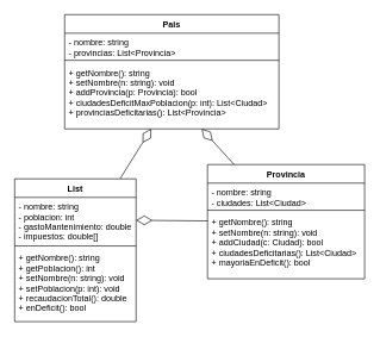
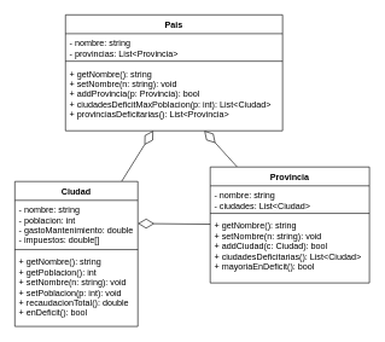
  <mxCell id="0" />
  <mxCell id="1" parent="0" />
  <mxCell id="2" value="" style="edgeStyle=none;html=1;endArrow=diamondThin;endFill=0;endSize=20;" edge="1" parent="1" source="3" target="16"><mxGeometry relative="1" as="geometry" /></mxCell>
- <mxCell id="3" value="List" style="swimlane;fontStyle=1;align=center;verticalAlign=top;childLayout=stackLayout;horizontal=1;startSize=26;horizontalStack=0;resizeParent=1;resizeParentMax=0;resizeLast=0;collapsible=1;marginBottom=0;" vertex="1" parent="1"><mxGeometry x="20" y="250" width="170" height="200" as="geometry" /></mxCell>
+ <mxCell id="3" value="Ciudad" style="swimlane;fontStyle=1;align=center;verticalAlign=top;childLayout=stackLayout;horizontal=1;startSize=26;horizontalStack=0;resizeParent=1;resizeParentMax=0;resizeLast=0;collapsible=1;marginBottom=0;" vertex="1" parent="1"><mxGeometry x="20" y="250" width="170" height="200" as="geometry" /></mxCell>
  <mxCell id="4" value="- nombre: string&#10;- poblacion: int&#10;- gastoMantenimiento: double&#10;- impuestos: double[]" style="text;strokeColor=none;fillColor=none;align=left;verticalAlign=top;spacingLeft=4;spacingRight=4;overflow=hidden;rotatable=0;points=[[0,0.5],[1,0.5]];portConstraint=eastwest;" vertex="1" parent="3"><mxGeometry y="26" width="170" height="64" as="geometry" /></mxCell>
  <mxCell id="5" value="" style="line;strokeWidth=1;fillColor=none;align=left;verticalAlign=middle;spacingTop=-1;spacingLeft=3;spacingRight=3;rotatable=0;labelPosition=right;points=[];portConstraint=eastwest;strokeColor=inherit;" vertex="1" parent="3"><mxGeometry y="90" width="170" height="8" as="geometry" /></mxCell>
  <mxCell id="6" value="+ getNombre(): string&#10;+ getPoblacion(): int&#10;+ setNombre(n: string): void&#10;+ setPoblacion(p: int): void&#10;+ recaudacionTotal(): double&#10;+ enDeficit(): bool" style="text;strokeColor=none;fillColor=none;align=left;verticalAlign=top;spacingLeft=4;spacingRight=4;overflow=hidden;rotatable=0;points=[[0,0.5],[1,0.5]];portConstraint=eastwest;" vertex="1" parent="3"><mxGeometry y="98" width="170" height="102" as="geometry" /></mxCell>
  <mxCell id="7" value="" style="edgeStyle=none;html=1;endSize=20;endArrow=diamondThin;endFill=0;" edge="1" parent="1" source="9" target="16"><mxGeometry relative="1" as="geometry" /></mxCell>
  <mxCell id="8" value="" style="edgeStyle=none;html=1;endArrow=diamondThin;endFill=0;endSize=20;entryX=1;entryY=0.5;entryDx=0;entryDy=0;" edge="1" parent="1" source="9" target="4"><mxGeometry relative="1" as="geometry" /></mxCell>
  <mxCell id="9" value="Provincia" style="swimlane;fontStyle=1;align=center;verticalAlign=top;childLayout=stackLayout;horizontal=1;startSize=26;horizontalStack=0;resizeParent=1;resizeParentMax=0;resizeLast=0;collapsible=1;marginBottom=0;" vertex="1" parent="1"><mxGeometry x="290" y="230" width="220" height="160" as="geometry" /></mxCell>
  <mxCell id="10" value="- nombre: string&#10;- ciudades: List&lt;Ciudad&gt;" style="text;strokeColor=none;fillColor=none;align=left;verticalAlign=top;spacingLeft=4;spacingRight=4;overflow=hidden;rotatable=0;points=[[0,0.5],[1,0.5]];portConstraint=eastwest;" vertex="1" parent="9"><mxGeometry y="26" width="220" height="34" as="geometry" /></mxCell>
  <mxCell id="11" value="" style="line;strokeWidth=1;fillColor=none;align=left;verticalAlign=middle;spacingTop=-1;spacingLeft=3;spacingRight=3;rotatable=0;labelPosition=right;points=[];portConstraint=eastwest;strokeColor=inherit;" vertex="1" parent="9"><mxGeometry y="60" width="220" height="8" as="geometry" /></mxCell>
  <mxCell id="12" value="+ getNombre(): string&#10;+ setNombre(n: string): void&#10;+ addCiudad(c: Ciudad): bool&#10;+ ciudadesDeficitarias(): List&lt;Ciudad&gt;&#10;+ mayoriaEnDeficit(): bool" style="text;strokeColor=none;fillColor=none;align=left;verticalAlign=top;spacingLeft=4;spacingRight=4;overflow=hidden;rotatable=0;points=[[0,0.5],[1,0.5]];portConstraint=eastwest;" vertex="1" parent="9"><mxGeometry y="68" width="220" height="92" as="geometry" /></mxCell>
  <mxCell id="13" value="Pais" style="swimlane;fontStyle=1;align=center;verticalAlign=top;childLayout=stackLayout;horizontal=1;startSize=26;horizontalStack=0;resizeParent=1;resizeParentMax=0;resizeLast=0;collapsible=1;marginBottom=0;" vertex="1" parent="1"><mxGeometry x="90" y="20" width="300" height="160" as="geometry" /></mxCell>
  <mxCell id="14" value="- nombre: string&#10;- provincias: List&lt;Provincia&gt;" style="text;strokeColor=none;fillColor=none;align=left;verticalAlign=top;spacingLeft=4;spacingRight=4;overflow=hidden;rotatable=0;points=[[0,0.5],[1,0.5]];portConstraint=eastwest;" vertex="1" parent="13"><mxGeometry y="26" width="300" height="34" as="geometry" /></mxCell>
  <mxCell id="15" value="" style="line;strokeWidth=1;fillColor=none;align=left;verticalAlign=middle;spacingTop=-1;spacingLeft=3;spacingRight=3;rotatable=0;labelPosition=right;points=[];portConstraint=eastwest;strokeColor=inherit;" vertex="1" parent="13"><mxGeometry y="60" width="300" height="8" as="geometry" /></mxCell>
  <mxCell id="16" value="+ getNombre(): string&#10;+ setNombre(n: string): void&#10;+ addProvincia(p: Provincia): bool&#10;+ ciudadesDeficitMaxPoblacion(p: int): List&lt;Ciudad&gt;&#10;+ provinciasDeficitarias(): List&lt;Provincia&gt;" style="text;strokeColor=none;fillColor=none;align=left;verticalAlign=top;spacingLeft=4;spacingRight=4;overflow=hidden;rotatable=0;points=[[0,0.5],[1,0.5]];portConstraint=eastwest;" vertex="1" parent="13"><mxGeometry y="68" width="300" height="92" as="geometry" /></mxCell>
